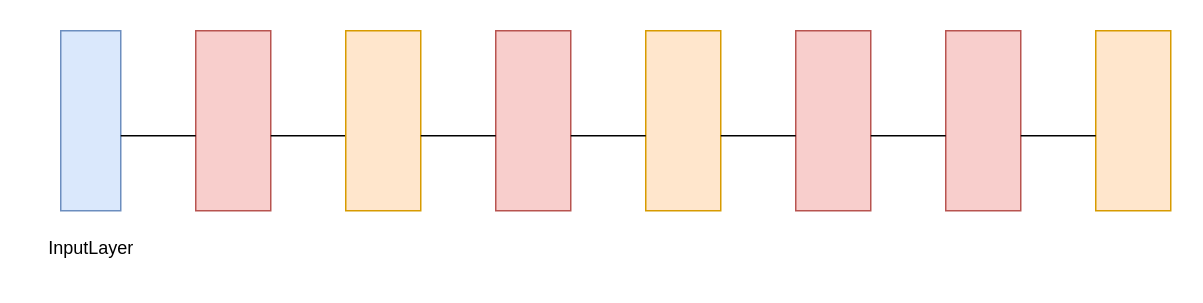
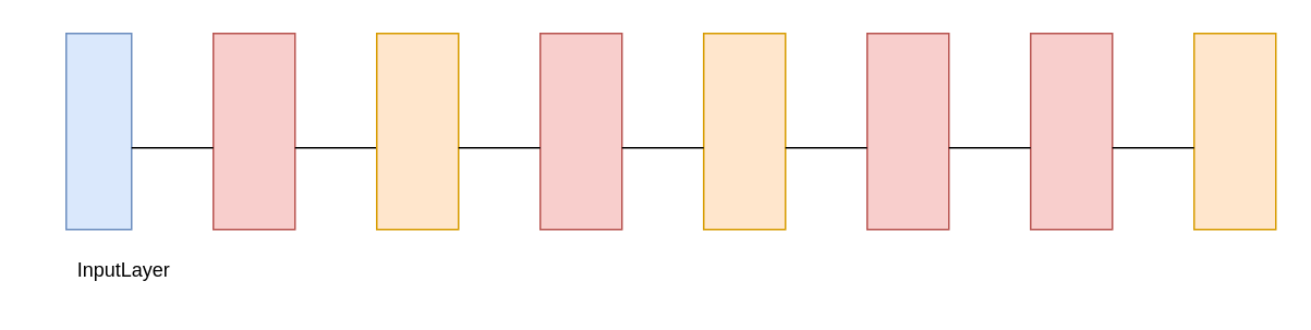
  <mxCell id="0" />
  <mxCell id="1" parent="0" />
  <mxCell id="2" value="" style="rounded=0;whiteSpace=wrap;html=1;direction=south;fillColor=#dae8fc;strokeColor=#6c8ebf;" vertex="1" parent="1"><mxGeometry x="40" y="20" width="40" height="120" as="geometry" /></mxCell>
- <mxCell id="3" value="InputLayer" style="text;html=1;align=center;verticalAlign=middle;resizable=0;points=[];autosize=1;strokeColor=none;fillColor=none;" vertex="1" parent="1"><mxGeometry y="150" width="80" height="30" as="geometry" x="20" /></mxCell>
+ <mxCell id="3" value="InputLayer" style="text;html=1;align=center;verticalAlign=middle;resizable=0;points=[];autosize=1;strokeColor=none;fillColor=none;" vertex="1" parent="1"><mxGeometry x="35" y="150" width="80" height="30" as="geometry" /></mxCell>
  <mxCell id="4" value="" style="rounded=0;whiteSpace=wrap;html=1;direction=south;fillColor=#f8cecc;strokeColor=#b85450;" vertex="1" parent="1"><mxGeometry x="130" y="20" width="50" height="120" as="geometry" /></mxCell>
  <mxCell id="5" value="" style="endArrow=none;html=1;rounded=0;" edge="1" parent="1"><mxGeometry width="50" height="50" relative="1" as="geometry"><mxPoint x="80" y="90" as="sourcePoint" /><mxPoint x="130" y="90" as="targetPoint" /></mxGeometry></mxCell>
  <mxCell id="6" value="" style="endArrow=none;html=1;rounded=0;" edge="1" parent="1"><mxGeometry width="50" height="50" relative="1" as="geometry"><mxPoint x="180" y="90" as="sourcePoint" /><mxPoint x="230" y="90" as="targetPoint" /></mxGeometry></mxCell>
  <mxCell id="7" value="" style="rounded=0;whiteSpace=wrap;html=1;direction=south;fillColor=#ffe6cc;strokeColor=#d79b00;" vertex="1" parent="1"><mxGeometry x="230" y="20" width="50" height="120" as="geometry" /></mxCell>
  <mxCell id="8" value="" style="rounded=0;whiteSpace=wrap;html=1;direction=south;fillColor=#f8cecc;strokeColor=#b85450;" vertex="1" parent="1"><mxGeometry x="330" y="20" width="50" height="120" as="geometry" /></mxCell>
  <mxCell id="9" value="" style="endArrow=none;html=1;rounded=0;" edge="1" parent="1"><mxGeometry width="50" height="50" relative="1" as="geometry"><mxPoint x="280" y="90" as="sourcePoint" /><mxPoint x="330" y="90" as="targetPoint" /></mxGeometry></mxCell>
  <mxCell id="10" value="" style="rounded=0;whiteSpace=wrap;html=1;direction=south;fillColor=#ffe6cc;strokeColor=#d79b00;" vertex="1" parent="1"><mxGeometry x="430" y="20" width="50" height="120" as="geometry" /></mxCell>
  <mxCell id="11" value="" style="endArrow=none;html=1;rounded=0;" edge="1" parent="1"><mxGeometry width="50" height="50" relative="1" as="geometry"><mxPoint x="380" y="90" as="sourcePoint" /><mxPoint x="430" y="90" as="targetPoint" /></mxGeometry></mxCell>
  <mxCell id="12" value="" style="rounded=0;whiteSpace=wrap;html=1;direction=south;fillColor=#f8cecc;strokeColor=#b85450;" vertex="1" parent="1"><mxGeometry x="530" y="20" width="50" height="120" as="geometry" /></mxCell>
  <mxCell id="13" value="" style="endArrow=none;html=1;rounded=0;" edge="1" parent="1"><mxGeometry width="50" height="50" relative="1" as="geometry"><mxPoint x="480" y="90" as="sourcePoint" /><mxPoint x="530" y="90" as="targetPoint" /></mxGeometry></mxCell>
  <mxCell id="14" value="" style="rounded=0;whiteSpace=wrap;html=1;direction=south;fillColor=#f8cecc;strokeColor=#b85450;" vertex="1" parent="1"><mxGeometry x="630" y="20" width="50" height="120" as="geometry" /></mxCell>
  <mxCell id="15" value="" style="endArrow=none;html=1;rounded=0;" edge="1" parent="1"><mxGeometry width="50" height="50" relative="1" as="geometry"><mxPoint x="580" y="90" as="sourcePoint" /><mxPoint x="630" y="90" as="targetPoint" /></mxGeometry></mxCell>
  <mxCell id="16" value="" style="rounded=0;whiteSpace=wrap;html=1;direction=south;fillColor=#ffe6cc;strokeColor=#d79b00;" vertex="1" parent="1"><mxGeometry x="730" y="20" width="50" height="120" as="geometry" /></mxCell>
  <mxCell id="17" value="" style="endArrow=none;html=1;rounded=0;" edge="1" parent="1"><mxGeometry width="50" height="50" relative="1" as="geometry"><mxPoint x="680" y="90" as="sourcePoint" /><mxPoint x="730" y="90" as="targetPoint" /></mxGeometry></mxCell>
